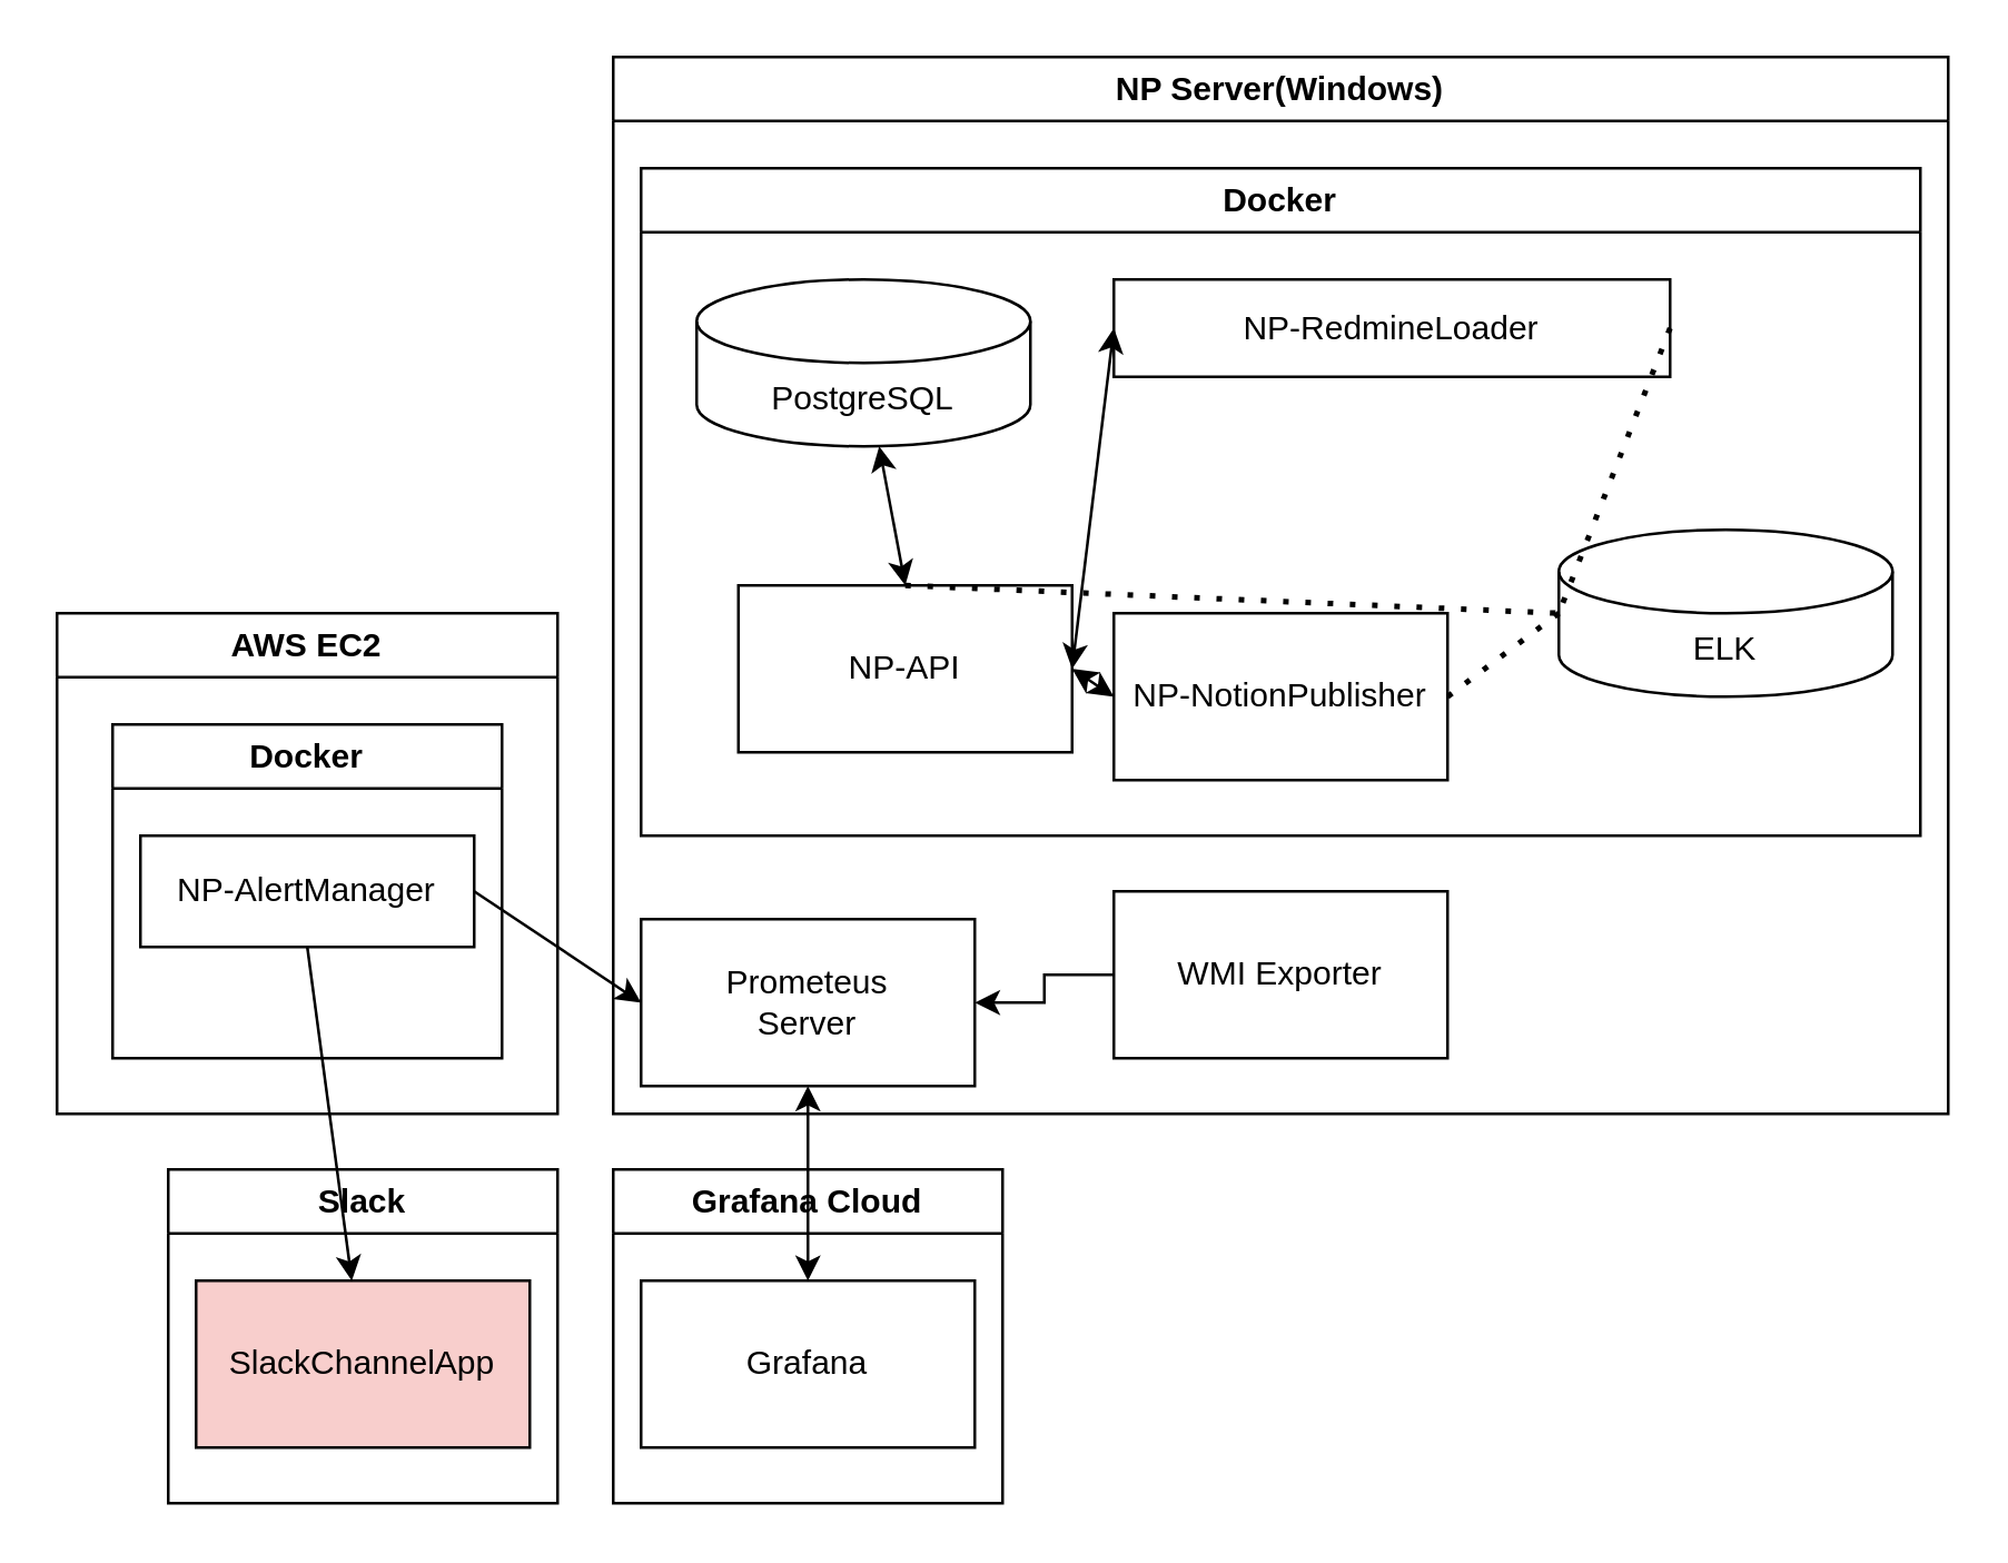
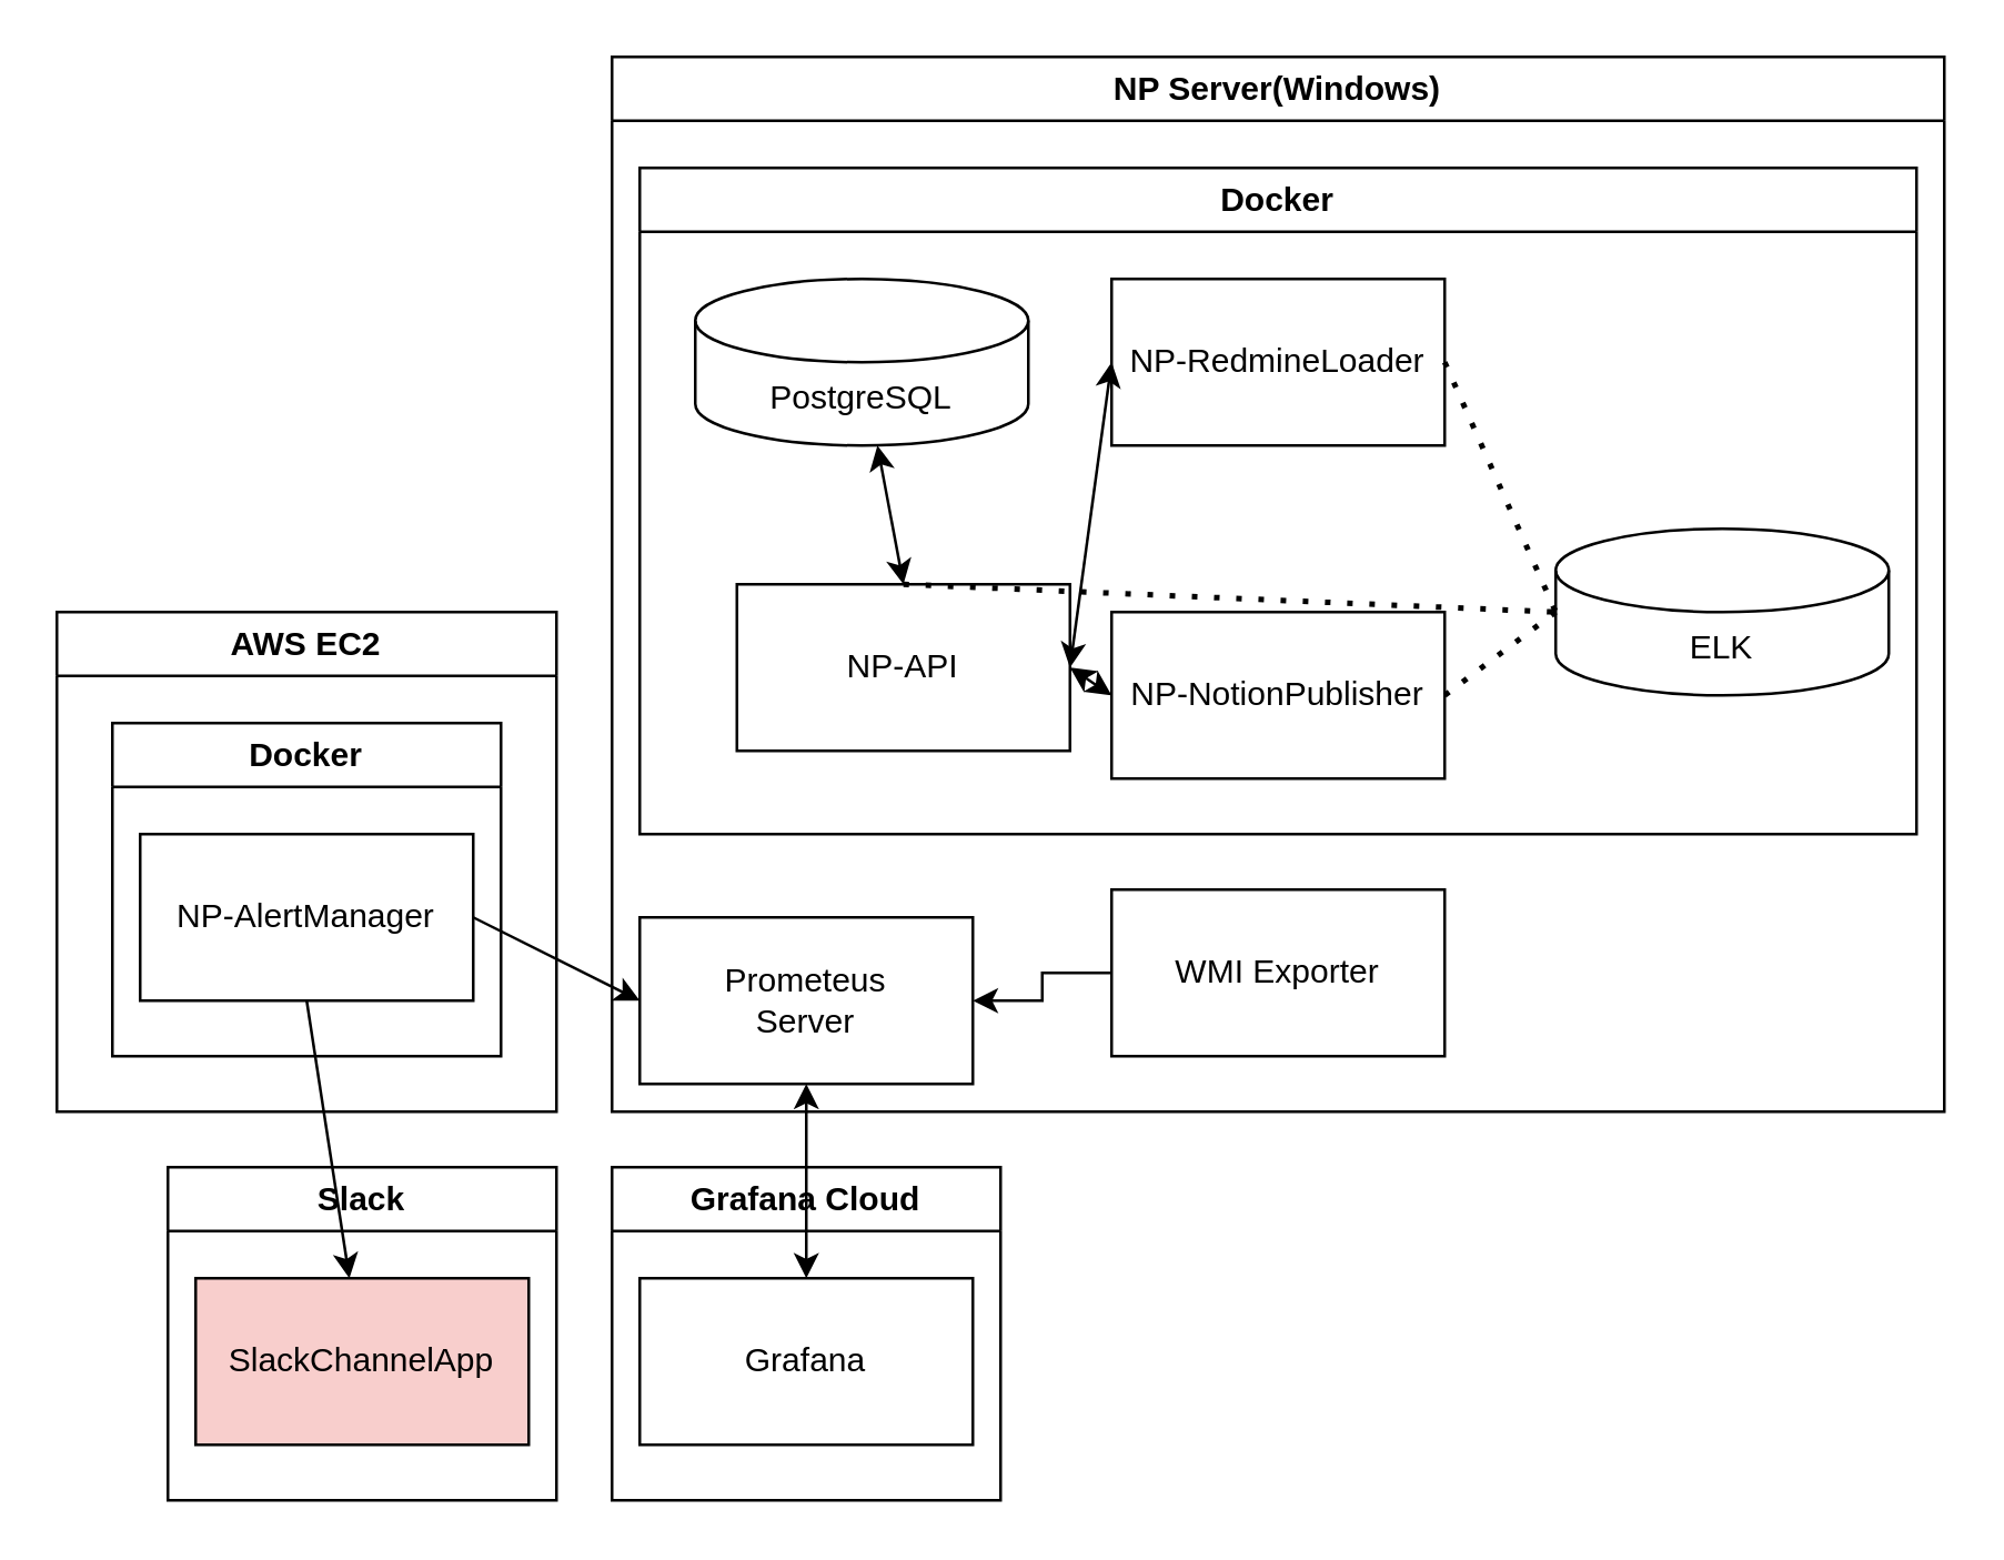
  <mxCell id="0" />
  <mxCell id="1" parent="0" />
  <mxCell id="2" value="AWS EC2" style="swimlane;whiteSpace=wrap;html=1;" vertex="1" parent="1"><mxGeometry x="20" y="220" width="180" height="180" as="geometry" /></mxCell>
  <mxCell id="3" value="Docker" style="swimlane;whiteSpace=wrap;html=1;" vertex="1" parent="2"><mxGeometry x="20" y="40" width="140" height="120" as="geometry" /></mxCell>
- <mxCell id="4" value="NP-AlertManager" style="rounded=0;whiteSpace=wrap;html=1;" vertex="1" parent="3"><mxGeometry x="10" y="40" width="120" height="40" as="geometry" /></mxCell>
+ <mxCell id="4" value="NP-AlertManager" style="rounded=0;whiteSpace=wrap;html=1;" vertex="1" parent="3"><mxGeometry x="10" y="40" width="120" height="60" as="geometry" /></mxCell>
  <mxCell id="5" value="NP Server(Windows)" style="swimlane;whiteSpace=wrap;html=1;" vertex="1" parent="1"><mxGeometry x="220" y="20" width="480" height="380" as="geometry" /></mxCell>
  <mxCell id="6" value="Docker" style="swimlane;whiteSpace=wrap;html=1;" vertex="1" parent="5"><mxGeometry x="10" y="40" width="460" height="240" as="geometry" /></mxCell>
  <mxCell id="7" value="NP-API" style="rounded=0;whiteSpace=wrap;html=1;" vertex="1" parent="6"><mxGeometry x="35" y="150" width="120" height="60" as="geometry" /></mxCell>
- <mxCell id="8" value="NP-RedmineLoader" style="rounded=0;whiteSpace=wrap;html=1;" vertex="1" parent="6"><mxGeometry x="170" y="40" width="200" height="35" as="geometry" /></mxCell>
+ <mxCell id="8" value="NP-RedmineLoader" style="rounded=0;whiteSpace=wrap;html=1;" vertex="1" parent="6"><mxGeometry x="170" y="40" width="120" height="60" as="geometry" /></mxCell>
  <mxCell id="9" value="NP-NotionPublisher" style="rounded=0;whiteSpace=wrap;html=1;" vertex="1" parent="6"><mxGeometry x="170" y="160" width="120" height="60" as="geometry" /></mxCell>
  <mxCell id="10" value="" style="endArrow=classic;startArrow=classic;html=1;rounded=0;entryX=0;entryY=0.5;entryDx=0;entryDy=0;exitX=1;exitY=0.5;exitDx=0;exitDy=0;" edge="1" parent="6" source="7" target="8"><mxGeometry width="50" height="50" relative="1" as="geometry"><mxPoint x="-100" y="210" as="sourcePoint" /><mxPoint x="-50" y="160" as="targetPoint" /></mxGeometry></mxCell>
  <mxCell id="11" value="" style="endArrow=classic;startArrow=classic;html=1;rounded=0;entryX=0;entryY=0.5;entryDx=0;entryDy=0;exitX=1;exitY=0.5;exitDx=0;exitDy=0;" edge="1" parent="6" source="7" target="9"><mxGeometry width="50" height="50" relative="1" as="geometry"><mxPoint x="-100" y="210" as="sourcePoint" /><mxPoint x="-50" y="160" as="targetPoint" /></mxGeometry></mxCell>
  <mxCell id="12" value="PostgreSQL" style="shape=cylinder3;whiteSpace=wrap;html=1;boundedLbl=1;backgroundOutline=1;size=15;" vertex="1" parent="6"><mxGeometry x="20" y="40" width="120" height="60" as="geometry" /></mxCell>
  <mxCell id="13" value="" style="endArrow=classic;startArrow=classic;html=1;rounded=0;entryX=0.5;entryY=0;entryDx=0;entryDy=0;" edge="1" parent="6" source="12" target="7"><mxGeometry width="50" height="50" relative="1" as="geometry"><mxPoint x="-100" y="210" as="sourcePoint" /><mxPoint x="80" y="170" as="targetPoint" /></mxGeometry></mxCell>
  <mxCell id="14" value="ELK" style="shape=cylinder3;whiteSpace=wrap;html=1;boundedLbl=1;backgroundOutline=1;size=15;" vertex="1" parent="6"><mxGeometry x="330" y="130" width="120" height="60" as="geometry" /></mxCell>
  <mxCell id="15" value="" style="endArrow=none;dashed=1;html=1;dashPattern=1 3;strokeWidth=2;rounded=0;exitX=0.5;exitY=0;exitDx=0;exitDy=0;entryX=0;entryY=0.5;entryDx=0;entryDy=0;entryPerimeter=0;" edge="1" parent="6" source="7" target="14"><mxGeometry width="50" height="50" relative="1" as="geometry"><mxPoint x="130" y="210" as="sourcePoint" /><mxPoint x="180" y="160" as="targetPoint" /></mxGeometry></mxCell>
  <mxCell id="16" value="" style="endArrow=none;dashed=1;html=1;dashPattern=1 3;strokeWidth=2;rounded=0;entryX=0;entryY=0.5;entryDx=0;entryDy=0;entryPerimeter=0;exitX=1;exitY=0.5;exitDx=0;exitDy=0;" edge="1" parent="6" source="8" target="14"><mxGeometry width="50" height="50" relative="1" as="geometry"><mxPoint x="130" y="210" as="sourcePoint" /><mxPoint x="180" y="160" as="targetPoint" /></mxGeometry></mxCell>
  <mxCell id="17" value="" style="endArrow=none;dashed=1;html=1;dashPattern=1 3;strokeWidth=2;rounded=0;entryX=0;entryY=0.5;entryDx=0;entryDy=0;entryPerimeter=0;exitX=1;exitY=0.5;exitDx=0;exitDy=0;" edge="1" parent="6" source="9" target="14"><mxGeometry width="50" height="50" relative="1" as="geometry"><mxPoint x="130" y="210" as="sourcePoint" /><mxPoint x="180" y="160" as="targetPoint" /></mxGeometry></mxCell>
  <mxCell id="18" value="Prometeus&lt;br&gt;Server" style="rounded=0;whiteSpace=wrap;html=1;" vertex="1" parent="5"><mxGeometry x="10" y="310" width="120" height="60" as="geometry" /></mxCell>
  <mxCell id="19" style="edgeStyle=orthogonalEdgeStyle;rounded=0;orthogonalLoop=1;jettySize=auto;html=1;exitX=0;exitY=0.5;exitDx=0;exitDy=0;" edge="1" parent="5" source="20" target="18"><mxGeometry relative="1" as="geometry" /></mxCell>
  <mxCell id="20" value="WMI Exporter" style="rounded=0;whiteSpace=wrap;html=1;" vertex="1" parent="5"><mxGeometry x="180" y="300" width="120" height="60" as="geometry" /></mxCell>
  <mxCell id="21" value="Grafana Cloud" style="swimlane;whiteSpace=wrap;html=1;" vertex="1" parent="1"><mxGeometry x="220" y="420" width="140" height="120" as="geometry" /></mxCell>
  <mxCell id="22" value="Grafana" style="rounded=0;whiteSpace=wrap;html=1;" vertex="1" parent="21"><mxGeometry x="10" y="40" width="120" height="60" as="geometry" /></mxCell>
  <mxCell id="23" value="" style="endArrow=classic;startArrow=classic;html=1;rounded=0;entryX=0.5;entryY=1;entryDx=0;entryDy=0;" edge="1" parent="1" source="22" target="18"><mxGeometry width="50" height="50" relative="1" as="geometry"><mxPoint x="130" y="270" as="sourcePoint" /><mxPoint x="180" y="220" as="targetPoint" /></mxGeometry></mxCell>
  <mxCell id="24" value="" style="endArrow=classic;html=1;rounded=0;exitX=1;exitY=0.5;exitDx=0;exitDy=0;entryX=0;entryY=0.5;entryDx=0;entryDy=0;" edge="1" parent="1" source="4" target="18"><mxGeometry width="50" height="50" relative="1" as="geometry"><mxPoint x="150" y="290" as="sourcePoint" /><mxPoint x="180" y="220" as="targetPoint" /></mxGeometry></mxCell>
  <mxCell id="25" value="Slack" style="swimlane;whiteSpace=wrap;html=1;" vertex="1" parent="1"><mxGeometry x="60" y="420" width="140" height="120" as="geometry" /></mxCell>
  <mxCell id="26" value="SlackChannelApp" style="rounded=0;whiteSpace=wrap;html=1;fillColor=#f8cecc;" vertex="1" parent="25"><mxGeometry x="10" y="40" width="120" height="60" as="geometry" /></mxCell>
  <mxCell id="27" value="" style="endArrow=classic;html=1;rounded=0;exitX=0.5;exitY=1;exitDx=0;exitDy=0;" edge="1" parent="1" source="4" target="26"><mxGeometry width="50" height="50" relative="1" as="geometry"><mxPoint x="90" y="320" as="sourcePoint" /><mxPoint x="470" y="480" as="targetPoint" /></mxGeometry></mxCell>
